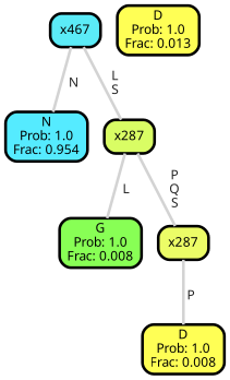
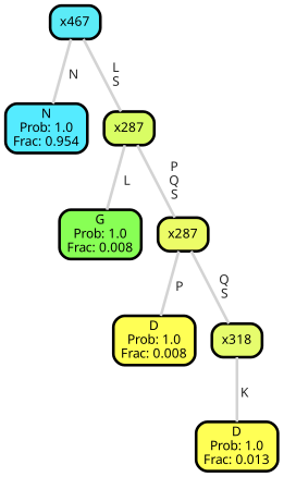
  graph {
    fontname="Noto Sans"
    ranksep="0 equally"
    splines=straight
    node [color=black fillcolor="#ffff55" fontcolor=black fontname="Noto Sans" penwidth=3 shape=box style="filled, rounded"]
    edge [color=lightgray fontcolor=grey14 fontname="Noto Sans" fontweight=bold penwidth=3]
    n1 [fillcolor="#55ebff" label="N\nProb: 1.0\nFrac: 0.954"]
    n2 [fillcolor="#5bebf7" label=x467]
    n3 [fillcolor="#d9fd64" label=x287]
    n4 [fillcolor="#88ff55" label="G\nProb: 1.0\nFrac: 0.008"]
    n5 [fillcolor="#ecfc67" label=x287]
    n6 [label="D\nProb: 1.0\nFrac: 0.008"]
+   n7 [fillcolor="#e6fc6d" label=x318]
    n8 [label="D\nProb: 1.0\nFrac: 0.013"]
    subgraph sub_1 {
      rank=same
    }
    n2 -- n1 [label=" N"]
    n2 -- n3 [label=" L\n S"]
    n3 -- n4 [label=" L"]
    n3 -- n5 [label=" P\n Q\n S"]
    n5 -- n6 [label=" P"]
+   n5 -- n7 [label=" Q\n S"]
+   n7 -- n8 [label=" K"]
  }
